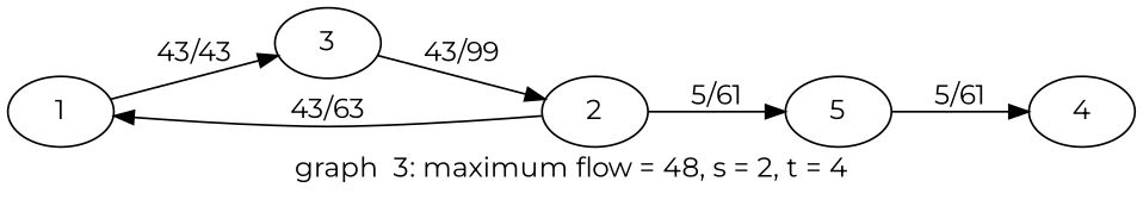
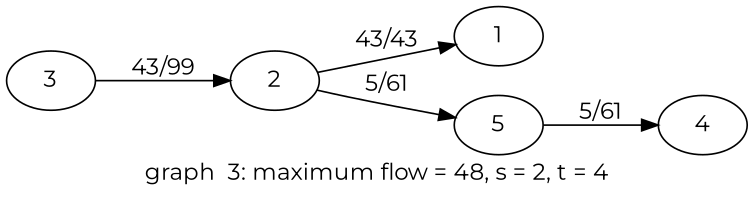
  digraph {
    fontname=Montserrat
    label="graph  3: maximum flow = 48, s = 2, t = 4"
    rankdir=LR
    node [fontname=Montserrat]
    edge [fontname=Montserrat]
    1
    3
    2
    5
    4
-   1 -> 3 [label=" 43/43 "]
    3 -> 2 [label=" 43/99 "]
-   2 -> 1 [label=" 43/63 "]
+   2 -> 1 [label=" 43/43 "]
    2 -> 5 [label=" 5/61 "]
    5 -> 4 [label=" 5/61 "]
  }
